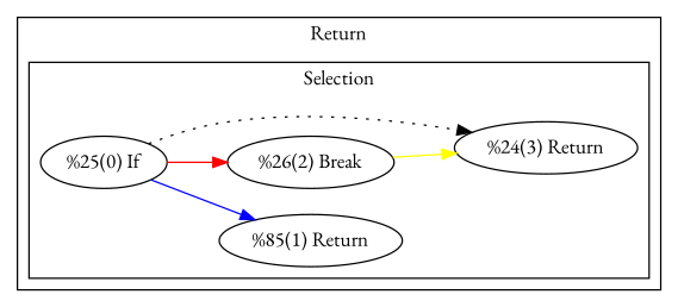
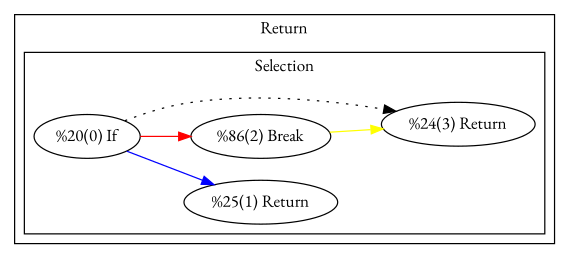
  digraph {
    fontname="EB Garamond"
    rankdir=LR
    node [fontname="EB Garamond" shape=ellipse]
    edge [fontname="EB Garamond"]
-   n1 [label="%25(0) If"]
-   n2 [label="%85(1) Return"]
-   n3 [label="%26(2) Break"]
+   n1 [label="%20(0) If"]
+   n2 [label="%25(1) Return"]
+   n3 [label="%86(2) Break"]
    n4 [label="%24(3) Return"]
    subgraph cluster_1 {
      label=Return
      subgraph cluster_2 {
        label=Selection
        n1
        n2
        n3
        n4
      }
    }
    n1 -> n2 [color=blue]
    n1 -> n3 [color=red]
    n1 -> n4 [style=dotted]
    n3 -> n4 [color=yellow]
  }
